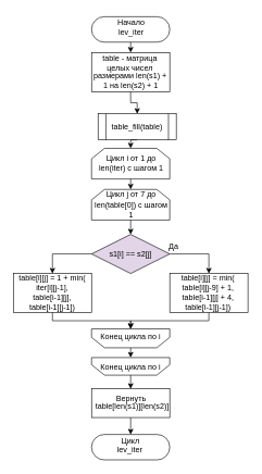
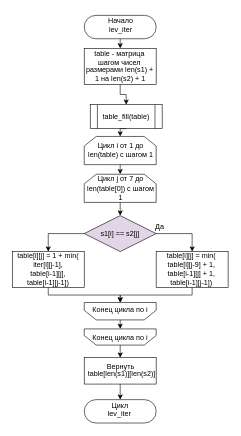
  <mxCell id="0" />
  <mxCell id="1" parent="0" />
  <mxCell id="2" value="" style="rounded=1;whiteSpace=wrap;html=1;arcSize=50;" parent="1" vertex="1"><mxGeometry x="140" y="25" width="120" height="39" as="geometry" /></mxCell>
  <mxCell id="3" value="" style="rounded=1;whiteSpace=wrap;html=1;arcSize=50;" parent="1" vertex="1"><mxGeometry x="140" y="666" width="120" height="39" as="geometry" /></mxCell>
  <mxCell id="4" value="" style="rounded=0;whiteSpace=wrap;html=1;" parent="1" vertex="1"><mxGeometry x="140" y="80" width="120" height="60" as="geometry" /></mxCell>
  <mxCell id="5" value="" style="endArrow=classic;html=1;rounded=0;exitX=0.5;exitY=1;exitDx=0;exitDy=0;entryX=0.5;entryY=0;entryDx=0;entryDy=0;edgeStyle=orthogonalEdgeStyle;" parent="1" source="2" target="4" edge="1"><mxGeometry width="50" height="50" relative="1" as="geometry"><mxPoint x="95" y="406" as="sourcePoint" /><mxPoint x="145" y="356" as="targetPoint" /></mxGeometry></mxCell>
  <mxCell id="6" value="table_fill(table)" style="shape=process;whiteSpace=wrap;html=1;backgroundOutline=1;rounded=0;" parent="1" vertex="1"><mxGeometry x="150" y="174" width="120" height="40" as="geometry" /></mxCell>
  <mxCell id="7" value="" style="endArrow=classic;html=1;rounded=0;exitX=0.5;exitY=1;exitDx=0;exitDy=0;entryX=0.5;entryY=0;entryDx=0;entryDy=0;edgeStyle=orthogonalEdgeStyle;" parent="1" source="4" target="6" edge="1"><mxGeometry width="50" height="50" relative="1" as="geometry"><mxPoint x="176" y="267" as="sourcePoint" /><mxPoint x="145" y="356" as="targetPoint" /></mxGeometry></mxCell>
  <mxCell id="8" value="" style="shape=loopLimit;whiteSpace=wrap;html=1;" parent="1" vertex="1"><mxGeometry x="140" y="227" width="120" height="47" as="geometry" /></mxCell>
  <mxCell id="9" value="" style="shape=loopLimit;whiteSpace=wrap;html=1;" parent="1" vertex="1"><mxGeometry x="140" y="290" width="120" height="47" as="geometry" /></mxCell>
  <mxCell id="10" value="s1[i] == s2[j]" style="rhombus;whiteSpace=wrap;html=1;fillColor=#e1d5e7;" parent="1" vertex="1"><mxGeometry x="140" y="359" width="120" height="60" as="geometry" /></mxCell>
  <mxCell id="11" value="" style="rounded=0;whiteSpace=wrap;html=1;" parent="1" vertex="1"><mxGeometry x="260" y="419" width="120" height="60" as="geometry" /></mxCell>
  <mxCell id="12" value="" style="rounded=0;whiteSpace=wrap;html=1;" parent="1" vertex="1"><mxGeometry x="20" y="419" width="120" height="60" as="geometry" /></mxCell>
  <mxCell id="13" value="" style="shape=loopLimit;verticalAlign=middle;rounded=0;rotation=-180;editable=1;movable=1;resizable=1;rotatable=1;deletable=1;connectable=1;horizontal=1;whiteSpace=wrap;html=1;" parent="1" vertex="1"><mxGeometry x="140" y="504" width="120" height="29" as="geometry" /></mxCell>
  <mxCell id="14" value="Конец цикла по i" style="text;html=1;strokeColor=none;fillColor=none;align=center;verticalAlign=middle;whiteSpace=wrap;rounded=0;" parent="1" vertex="1"><mxGeometry x="140" y="502" width="120" height="30" as="geometry" /></mxCell>
  <mxCell id="15" value="" style="shape=loopLimit;verticalAlign=middle;rounded=0;rotation=-180;editable=1;movable=1;resizable=1;rotatable=1;deletable=1;connectable=1;horizontal=1;whiteSpace=wrap;html=1;" parent="1" vertex="1"><mxGeometry x="140" y="548" width="120" height="27" as="geometry" /></mxCell>
  <mxCell id="16" value="Конец цикла по i" style="text;html=1;strokeColor=none;fillColor=none;align=center;verticalAlign=middle;whiteSpace=wrap;rounded=0;" parent="1" vertex="1"><mxGeometry x="140" y="548" width="120" height="30" as="geometry" /></mxCell>
  <mxCell id="17" value="" style="rounded=0;whiteSpace=wrap;html=1;" parent="1" vertex="1"><mxGeometry x="140" y="596" width="120" height="44" as="geometry" /></mxCell>
  <mxCell id="18" value="" style="endArrow=classic;html=1;rounded=0;exitX=0.5;exitY=1;exitDx=0;exitDy=0;entryX=0.5;entryY=0;entryDx=0;entryDy=0;edgeStyle=orthogonalEdgeStyle;" parent="1" source="6" target="8" edge="1"><mxGeometry width="50" height="50" relative="1" as="geometry"><mxPoint x="136" y="369" as="sourcePoint" /><mxPoint x="186" y="319" as="targetPoint" /></mxGeometry></mxCell>
  <mxCell id="19" value="" style="endArrow=classic;html=1;rounded=0;exitX=0.5;exitY=1;exitDx=0;exitDy=0;entryX=0.5;entryY=0;entryDx=0;entryDy=0;edgeStyle=orthogonalEdgeStyle;" parent="1" source="8" target="9" edge="1"><mxGeometry width="50" height="50" relative="1" as="geometry"><mxPoint x="136" y="369" as="sourcePoint" /><mxPoint x="186" y="319" as="targetPoint" /></mxGeometry></mxCell>
  <mxCell id="20" value="" style="endArrow=classic;html=1;rounded=0;exitX=0.5;exitY=1;exitDx=0;exitDy=0;entryX=0.5;entryY=0;entryDx=0;entryDy=0;edgeStyle=orthogonalEdgeStyle;" parent="1" source="9" target="10" edge="1"><mxGeometry width="50" height="50" relative="1" as="geometry"><mxPoint x="166" y="356" as="sourcePoint" /><mxPoint x="186" y="319" as="targetPoint" /></mxGeometry></mxCell>
  <mxCell id="21" value="" style="endArrow=classic;html=1;rounded=0;exitX=0;exitY=0.5;exitDx=0;exitDy=0;entryX=0.5;entryY=0;entryDx=0;entryDy=0;edgeStyle=orthogonalEdgeStyle;" parent="1" source="10" target="12" edge="1"><mxGeometry width="50" height="50" relative="1" as="geometry"><mxPoint x="129" y="369" as="sourcePoint" /><mxPoint x="93" y="397" as="targetPoint" /></mxGeometry></mxCell>
  <mxCell id="22" value="" style="endArrow=classic;html=1;rounded=0;exitX=1;exitY=0.5;exitDx=0;exitDy=0;entryX=0.5;entryY=0;entryDx=0;entryDy=0;edgeStyle=orthogonalEdgeStyle;" parent="1" source="10" target="11" edge="1"><mxGeometry width="50" height="50" relative="1" as="geometry"><mxPoint x="136" y="369" as="sourcePoint" /><mxPoint x="186" y="319" as="targetPoint" /></mxGeometry></mxCell>
  <mxCell id="23" value="" style="endArrow=classic;html=1;rounded=0;exitX=0.5;exitY=1;exitDx=0;exitDy=0;entryX=0.5;entryY=1;entryDx=0;entryDy=0;edgeStyle=orthogonalEdgeStyle;" parent="1" source="12" target="13" edge="1"><mxGeometry width="50" height="50" relative="1" as="geometry"><mxPoint x="136" y="490" as="sourcePoint" /><mxPoint x="186" y="440" as="targetPoint" /></mxGeometry></mxCell>
  <mxCell id="24" value="" style="endArrow=classic;html=1;rounded=0;exitX=0.5;exitY=1;exitDx=0;exitDy=0;entryX=0.5;entryY=1;entryDx=0;entryDy=0;edgeStyle=orthogonalEdgeStyle;" parent="1" source="11" target="13" edge="1"><mxGeometry width="50" height="50" relative="1" as="geometry"><mxPoint x="136" y="490" as="sourcePoint" /><mxPoint x="186" y="440" as="targetPoint" /></mxGeometry></mxCell>
  <mxCell id="25" value="" style="endArrow=classic;html=1;rounded=0;exitX=0.5;exitY=0;exitDx=0;exitDy=0;entryX=0.5;entryY=1;entryDx=0;entryDy=0;edgeStyle=orthogonalEdgeStyle;" parent="1" source="13" target="15" edge="1"><mxGeometry width="50" height="50" relative="1" as="geometry"><mxPoint x="136" y="490" as="sourcePoint" /><mxPoint x="186" y="440" as="targetPoint" /></mxGeometry></mxCell>
  <mxCell id="26" value="" style="endArrow=classic;html=1;rounded=0;exitX=0.5;exitY=0;exitDx=0;exitDy=0;entryX=0.5;entryY=0;entryDx=0;entryDy=0;edgeStyle=orthogonalEdgeStyle;" parent="1" source="15" target="17" edge="1"><mxGeometry width="50" height="50" relative="1" as="geometry"><mxPoint x="136" y="490" as="sourcePoint" /><mxPoint x="186" y="440" as="targetPoint" /></mxGeometry></mxCell>
  <mxCell id="27" value="" style="endArrow=classic;html=1;rounded=0;exitX=0.5;exitY=1;exitDx=0;exitDy=0;entryX=0.5;entryY=0;entryDx=0;entryDy=0;edgeStyle=orthogonalEdgeStyle;" parent="1" source="17" target="3" edge="1"><mxGeometry width="50" height="50" relative="1" as="geometry"><mxPoint x="136" y="490" as="sourcePoint" /><mxPoint x="186" y="440" as="targetPoint" /></mxGeometry></mxCell>
  <mxCell id="28" value="Да" style="text;html=1;strokeColor=none;fillColor=none;align=center;verticalAlign=middle;whiteSpace=wrap;rounded=0;" parent="1" vertex="1"><mxGeometry x="236" y="363" width="60" height="30" as="geometry" /></mxCell>
  <mxCell id="29" value="table - матрица" style="text;html=1;strokeColor=none;fillColor=none;align=center;verticalAlign=middle;whiteSpace=wrap;rounded=0;" vertex="1" parent="1"><mxGeometry x="154.25" y="74.5" width="90" height="30" as="geometry" /></mxCell>
- <mxCell id="30" value="целых чисел" style="text;html=1;strokeColor=none;fillColor=none;align=center;verticalAlign=middle;whiteSpace=wrap;rounded=0;" vertex="1" parent="1"><mxGeometry x="154.25" y="88.5" width="90" height="30" as="geometry" /></mxCell>
+ <mxCell id="30" value="шагом чисел" style="text;html=1;strokeColor=none;fillColor=none;align=center;verticalAlign=middle;whiteSpace=wrap;rounded=0;" vertex="1" parent="1"><mxGeometry x="154.25" y="88.5" width="90" height="30" as="geometry" /></mxCell>
  <mxCell id="31" value="размерами len(s1) +" style="text;html=1;strokeColor=none;fillColor=none;align=center;verticalAlign=middle;whiteSpace=wrap;rounded=0;" vertex="1" parent="1"><mxGeometry x="137.75" y="100.5" width="123" height="30" as="geometry" /></mxCell>
  <mxCell id="32" value="1 на len(s2) + 1" style="text;html=1;strokeColor=none;fillColor=none;align=center;verticalAlign=middle;whiteSpace=wrap;rounded=0;" vertex="1" parent="1"><mxGeometry x="139.25" y="115.5" width="123" height="30" as="geometry" /></mxCell>
  <mxCell id="33" value="Начало" style="text;html=1;strokeColor=none;fillColor=none;align=center;verticalAlign=middle;whiteSpace=wrap;rounded=0;" vertex="1" parent="1"><mxGeometry x="170.75" y="20" width="60" height="30" as="geometry" /></mxCell>
  <mxCell id="34" value="lev_iter" style="text;html=1;strokeColor=none;fillColor=none;align=center;verticalAlign=middle;whiteSpace=wrap;rounded=0;" vertex="1" parent="1"><mxGeometry x="170.75" y="34" width="60" height="30" as="geometry" /></mxCell>
  <mxCell id="35" value="Цикл" style="text;html=1;strokeColor=none;fillColor=none;align=center;verticalAlign=middle;whiteSpace=wrap;rounded=0;" vertex="1" parent="1"><mxGeometry x="170" y="661" width="60" height="30" as="geometry" /></mxCell>
  <mxCell id="36" value="lev_iter" style="text;html=1;strokeColor=none;fillColor=none;align=center;verticalAlign=middle;whiteSpace=wrap;rounded=0;" vertex="1" parent="1"><mxGeometry x="169.25" y="675" width="60" height="30" as="geometry" /></mxCell>
  <mxCell id="37" value="Цикл i от 1 до" style="text;html=1;strokeColor=none;fillColor=none;align=center;verticalAlign=middle;whiteSpace=wrap;rounded=0;" vertex="1" parent="1"><mxGeometry x="159.75" y="227" width="82" height="30" as="geometry" /></mxCell>
- <mxCell id="38" value="len(iter) с шагом 1" style="text;html=1;strokeColor=none;fillColor=none;align=center;verticalAlign=middle;whiteSpace=wrap;rounded=0;" vertex="1" parent="1"><mxGeometry x="140" y="242" width="122" height="30" as="geometry" /></mxCell>
+ <mxCell id="38" value="len(table) с шагом 1" style="text;html=1;strokeColor=none;fillColor=none;align=center;verticalAlign=middle;whiteSpace=wrap;rounded=0;" vertex="1" parent="1"><mxGeometry x="140" y="242" width="122" height="30" as="geometry" /></mxCell>
  <mxCell id="39" value="Цикл j от 7 до" style="text;html=1;strokeColor=none;fillColor=none;align=center;verticalAlign=middle;whiteSpace=wrap;rounded=0;" vertex="1" parent="1"><mxGeometry x="153" y="282" width="96" height="30" as="geometry" /></mxCell>
  <mxCell id="40" value="len(table[0]) с шагом" style="text;html=1;strokeColor=none;fillColor=none;align=center;verticalAlign=middle;whiteSpace=wrap;rounded=0;" vertex="1" parent="1"><mxGeometry x="133" y="300" width="136" height="30" as="geometry" /></mxCell>
  <mxCell id="41" value="1" style="text;html=1;strokeColor=none;fillColor=none;align=center;verticalAlign=middle;whiteSpace=wrap;rounded=0;" vertex="1" parent="1"><mxGeometry x="171" y="315" width="60" height="30" as="geometry" /></mxCell>
  <mxCell id="42" value="table[i][j] = 1 + min(" style="text;html=1;strokeColor=none;fillColor=none;align=center;verticalAlign=middle;whiteSpace=wrap;rounded=0;" vertex="1" parent="1"><mxGeometry x="21.75" y="411.5" width="116" height="30" as="geometry" /></mxCell>
  <mxCell id="43" value="iter[i][j-1]," style="text;html=1;strokeColor=none;fillColor=none;align=center;verticalAlign=middle;whiteSpace=wrap;rounded=0;" vertex="1" parent="1"><mxGeometry x="21.75" y="426.5" width="116" height="30" as="geometry" /></mxCell>
  <mxCell id="44" value="table[i-1][j]," style="text;html=1;strokeColor=none;fillColor=none;align=center;verticalAlign=middle;whiteSpace=wrap;rounded=0;" vertex="1" parent="1"><mxGeometry x="21.75" y="441.5" width="116" height="30" as="geometry" /></mxCell>
  <mxCell id="45" value="table[i-1][j-1])" style="text;html=1;strokeColor=none;fillColor=none;align=center;verticalAlign=middle;whiteSpace=wrap;rounded=0;" vertex="1" parent="1"><mxGeometry x="21.75" y="456.5" width="116" height="30" as="geometry" /></mxCell>
  <mxCell id="46" value="table[i][j] = min(" style="text;html=1;strokeColor=none;fillColor=none;align=center;verticalAlign=middle;whiteSpace=wrap;rounded=0;" vertex="1" parent="1"><mxGeometry x="260.75" y="411.5" width="116" height="30" as="geometry" /></mxCell>
  <mxCell id="47" value="table[i][j-9] + 1," style="text;html=1;strokeColor=none;fillColor=none;align=center;verticalAlign=middle;whiteSpace=wrap;rounded=0;" vertex="1" parent="1"><mxGeometry x="260.75" y="426.5" width="116" height="30" as="geometry" /></mxCell>
- <mxCell id="48" value="table[i-1][j] + 4," style="text;html=1;strokeColor=none;fillColor=none;align=center;verticalAlign=middle;whiteSpace=wrap;rounded=0;" vertex="1" parent="1"><mxGeometry x="260.75" y="441.5" width="116" height="30" as="geometry" /></mxCell>
+ <mxCell id="48" value="table[i-1][j] + 1," style="text;html=1;strokeColor=none;fillColor=none;align=center;verticalAlign=middle;whiteSpace=wrap;rounded=0;" vertex="1" parent="1"><mxGeometry x="260.75" y="441.5" width="116" height="30" as="geometry" /></mxCell>
  <mxCell id="49" value="table[i-1][j-1])" style="text;html=1;strokeColor=none;fillColor=none;align=center;verticalAlign=middle;whiteSpace=wrap;rounded=0;" vertex="1" parent="1"><mxGeometry x="260.75" y="456.5" width="116" height="30" as="geometry" /></mxCell>
  <mxCell id="50" value="Вернуть" style="text;html=1;strokeColor=none;fillColor=none;align=center;verticalAlign=middle;whiteSpace=wrap;rounded=0;" vertex="1" parent="1"><mxGeometry x="171" y="596" width="60" height="30" as="geometry" /></mxCell>
  <mxCell id="51" value="&amp;nbsp;table[len(s1)][len(s2)]" style="text;html=1;strokeColor=none;fillColor=none;align=center;verticalAlign=middle;whiteSpace=wrap;rounded=0;" vertex="1" parent="1"><mxGeometry x="127" y="608" width="148" height="30" as="geometry" /></mxCell>
